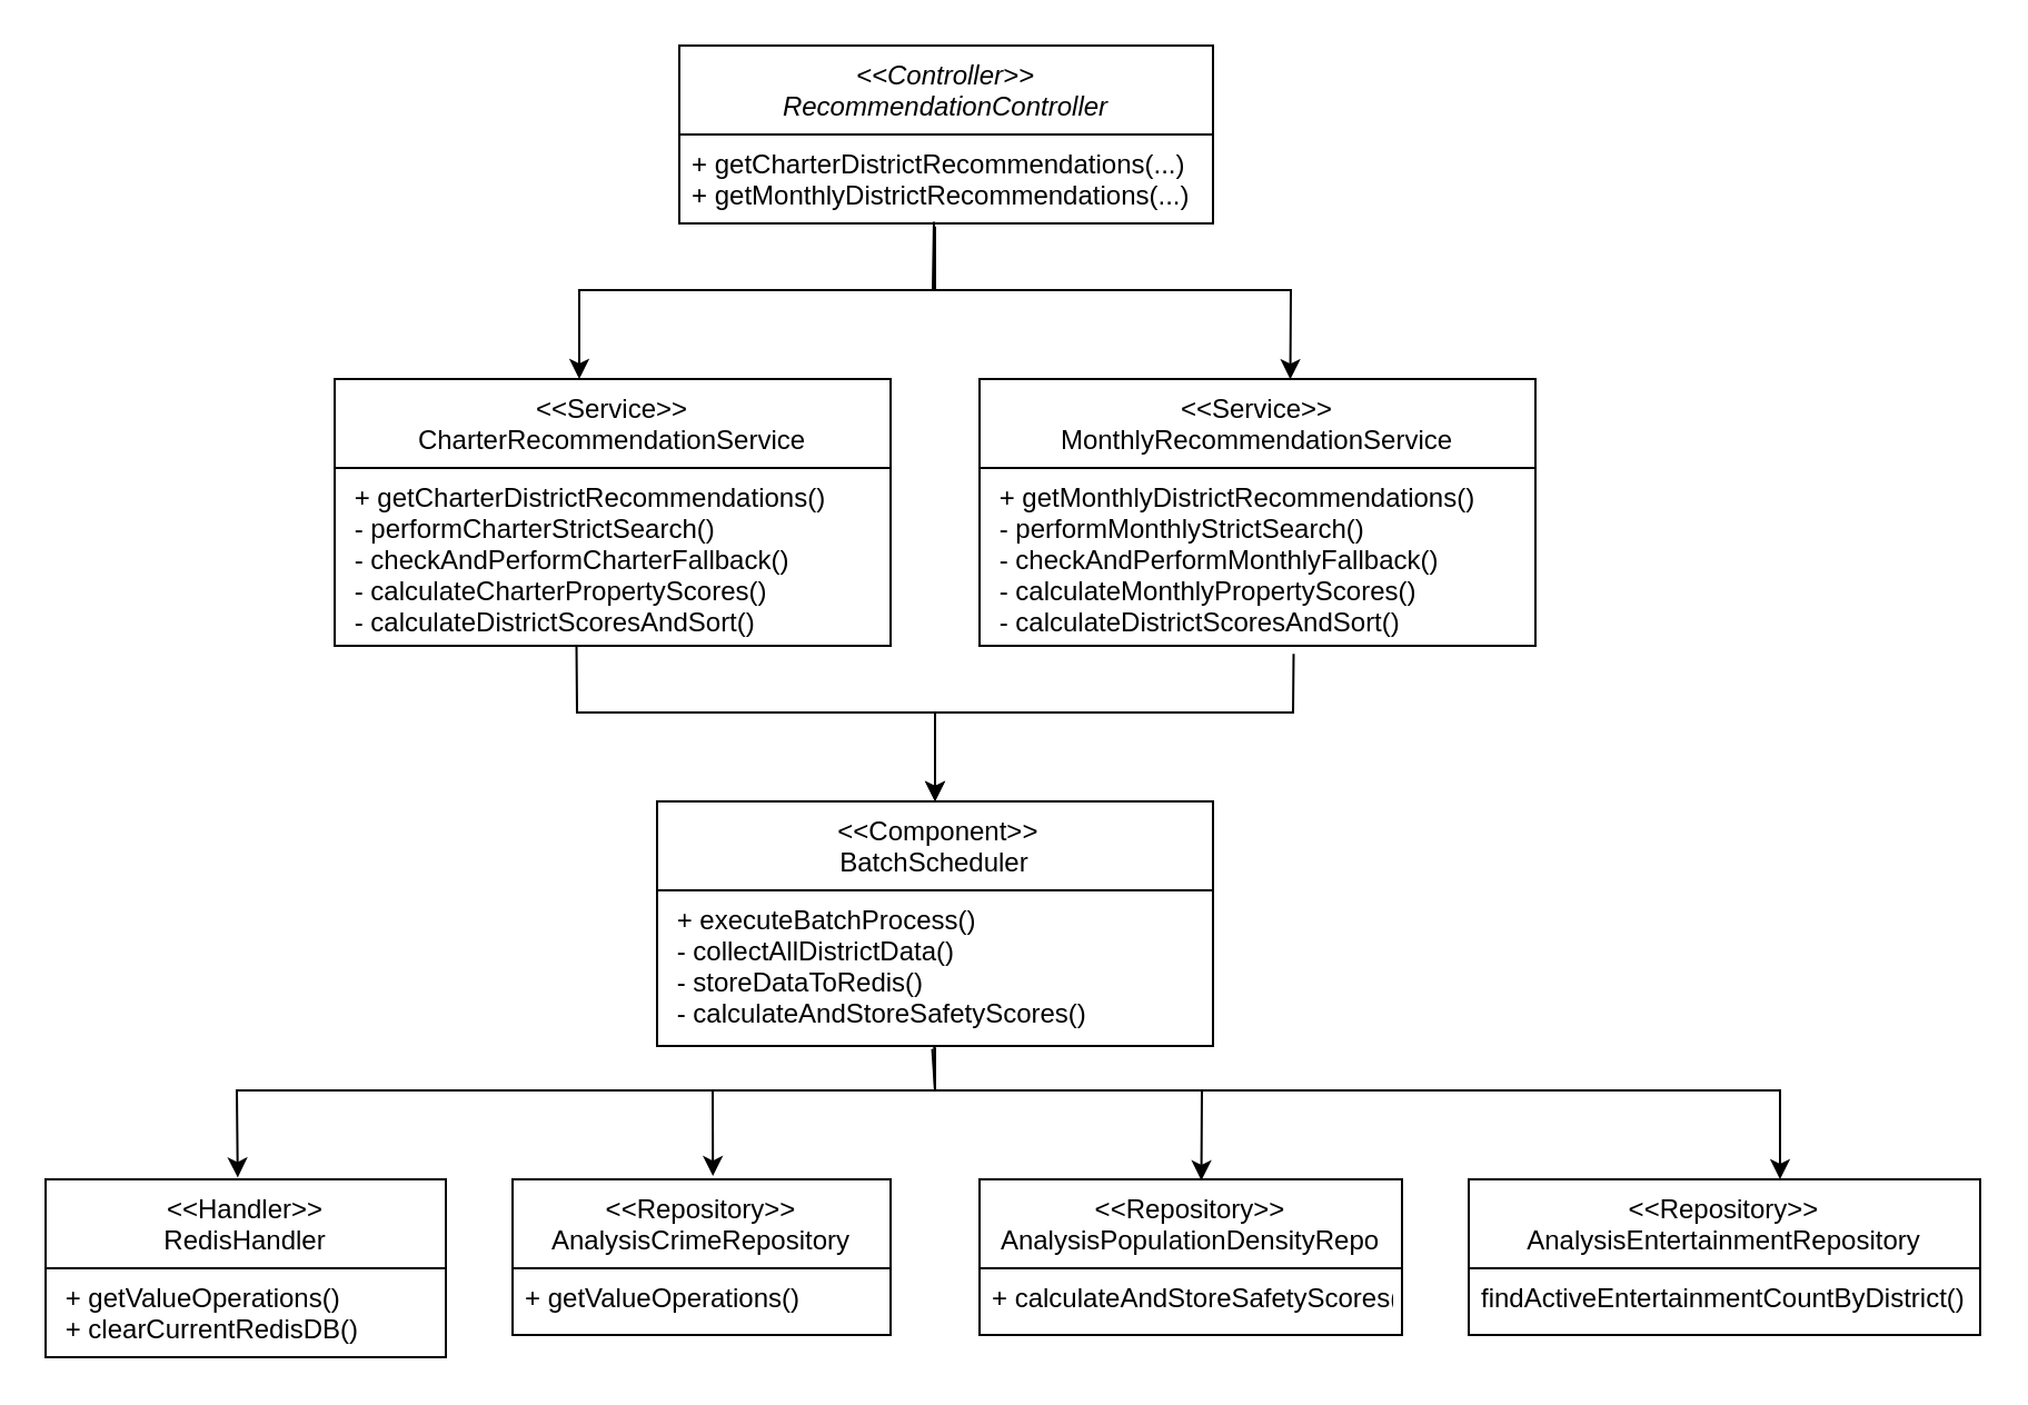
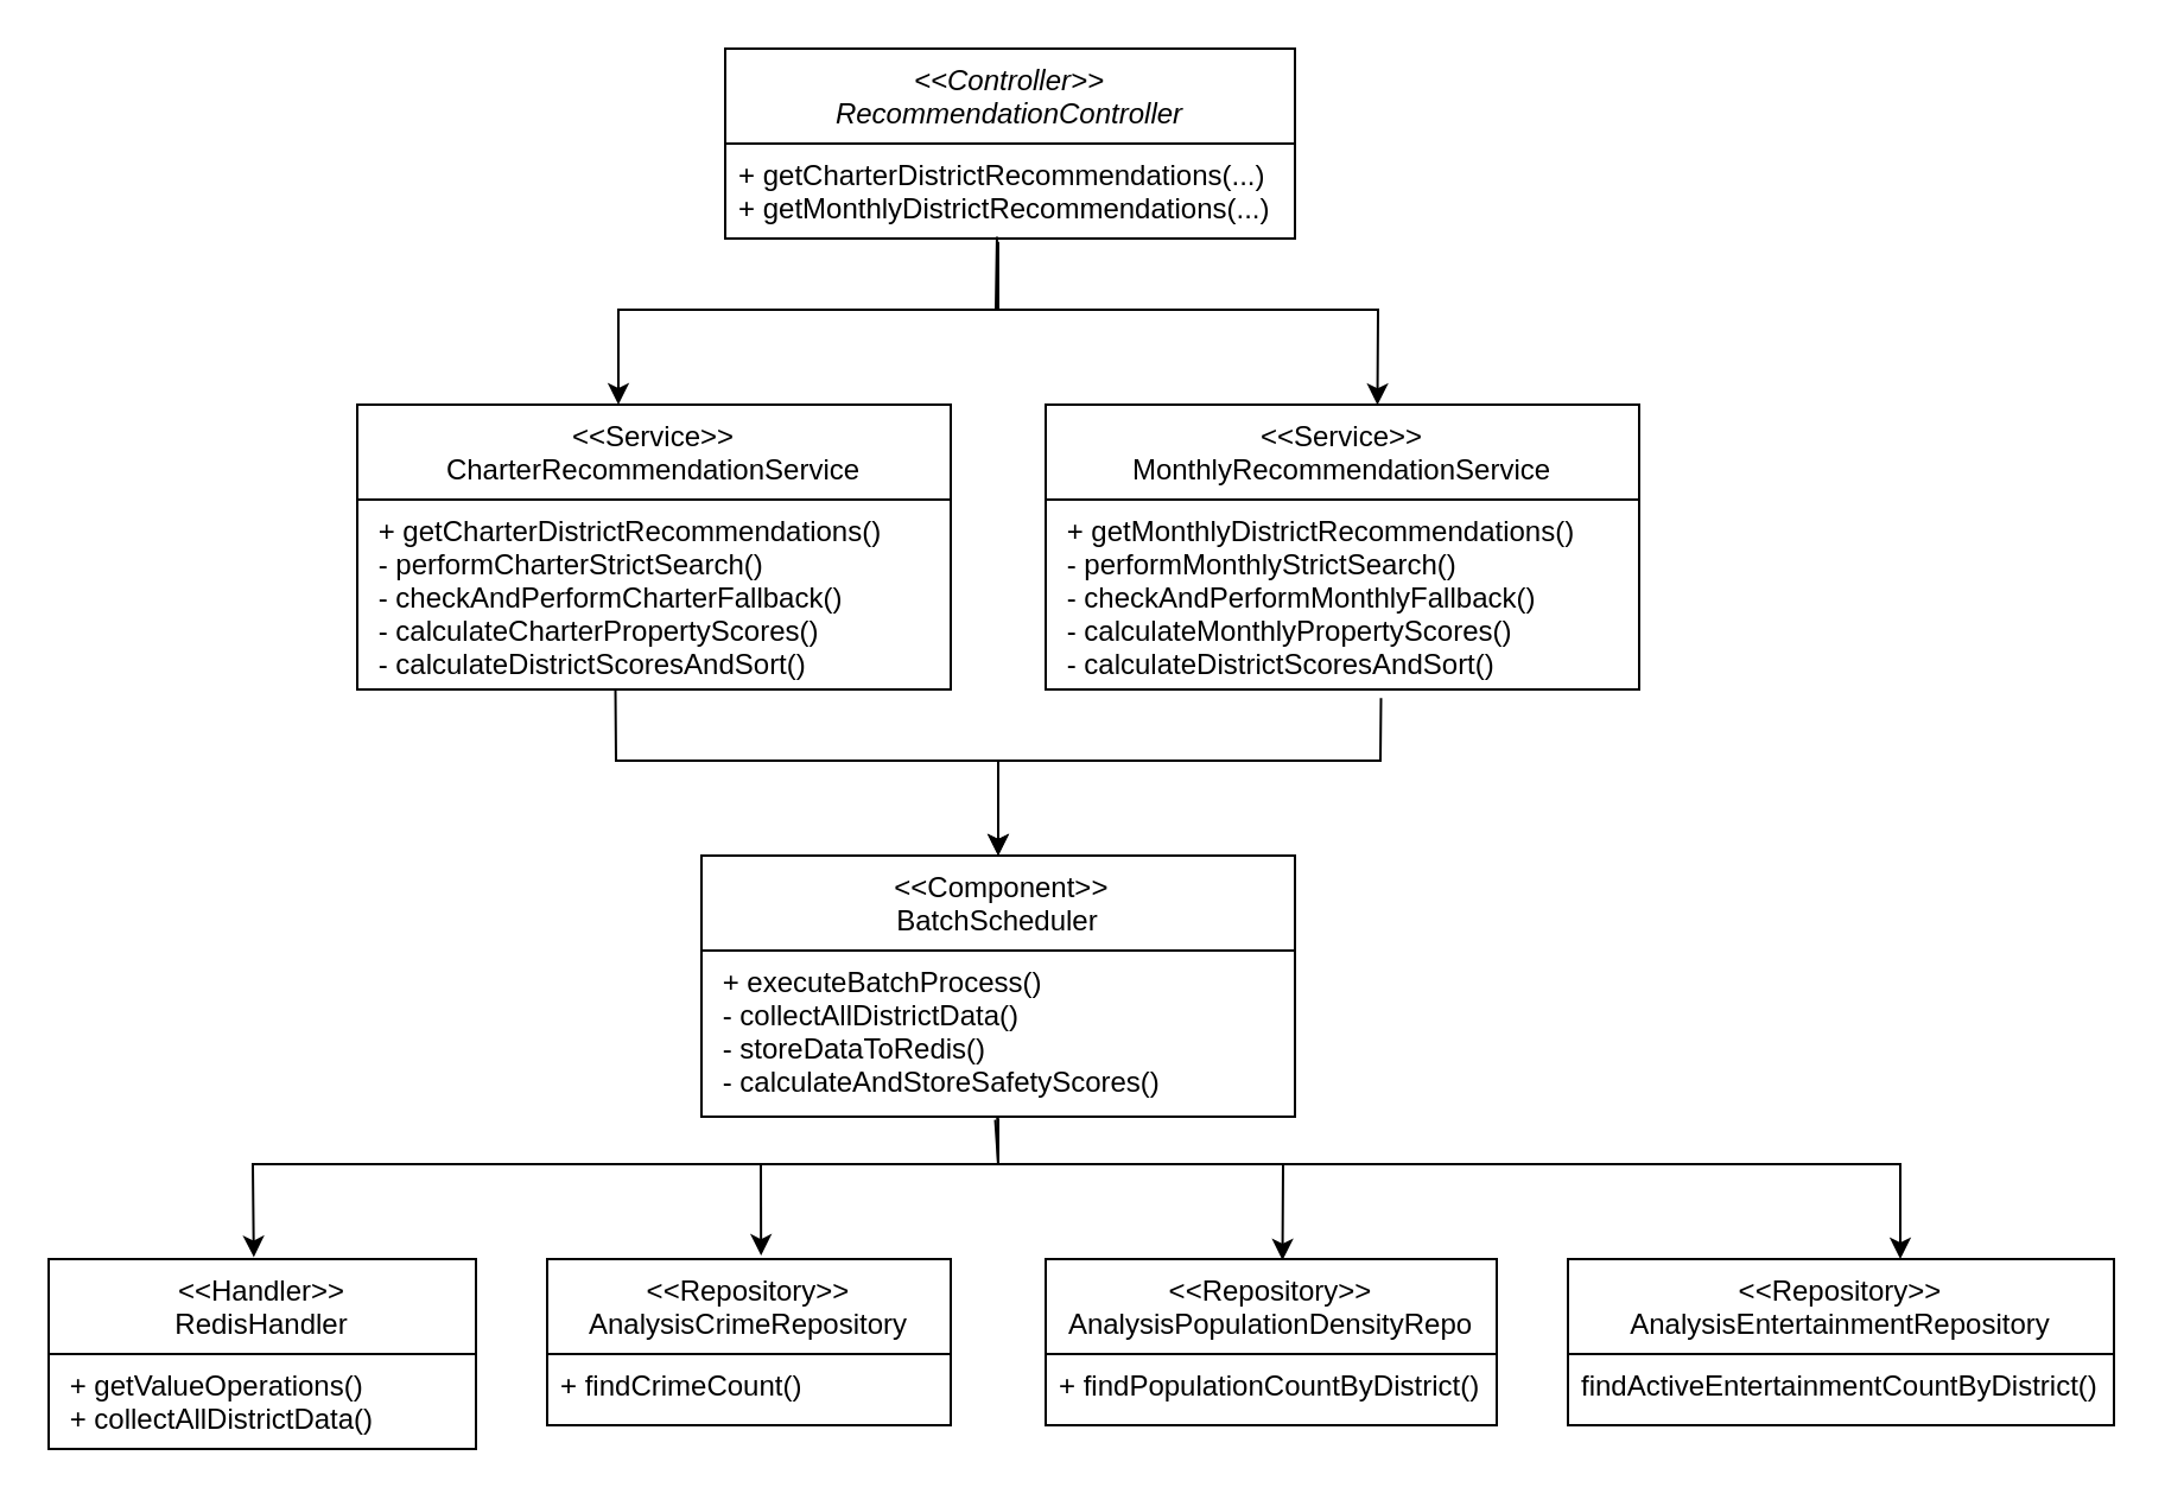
  <mxCell id="0" />
  <mxCell id="1" parent="0" />
  <mxCell id="2" value="&lt;&lt;Controller&gt;&gt;&#10;RecommendationController" style="swimlane;fontStyle=2;align=center;verticalAlign=top;childLayout=stackLayout;horizontal=1;startSize=40;horizontalStack=0;resizeParent=1;resizeLast=0;collapsible=1;marginBottom=0;rounded=0;shadow=0;strokeWidth=1;" parent="1" vertex="1"><mxGeometry x="305" y="20" width="240" height="80" as="geometry"><mxRectangle x="230" y="140" width="160" height="26" as="alternateBounds" /></mxGeometry></mxCell>
  <mxCell id="3" value="+ getCharterDistrictRecommendations(...)&#10;+ getMonthlyDistrictRecommendations(...)" style="text;align=left;verticalAlign=top;spacingLeft=4;spacingRight=4;overflow=hidden;rotatable=0;points=[[0,0.5],[1,0.5]];portConstraint=eastwest;" parent="2" vertex="1"><mxGeometry y="40" width="240" height="40" as="geometry" /></mxCell>
  <mxCell id="4" value="&lt;&lt;Service&gt;&gt;&#10;CharterRecommendationService" style="swimlane;fontStyle=0;align=center;verticalAlign=top;childLayout=stackLayout;horizontal=1;startSize=40;horizontalStack=0;resizeParent=1;resizeLast=0;collapsible=1;marginBottom=0;rounded=0;shadow=0;strokeWidth=1;" vertex="1" parent="1"><mxGeometry x="150" y="170" width="250" height="120" as="geometry"><mxRectangle x="550" y="140" width="160" height="26" as="alternateBounds" /></mxGeometry></mxCell>
  <mxCell id="5" value=" + getCharterDistrictRecommendations()&#10; - performCharterStrictSearch()&#10; - checkAndPerformCharterFallback()&#10; - calculateCharterPropertyScores()&#10; - calculateDistrictScoresAndSort() " style="text;align=left;verticalAlign=top;spacingLeft=4;spacingRight=4;overflow=hidden;rotatable=0;points=[[0,0.5],[1,0.5]];portConstraint=eastwest;" vertex="1" parent="4"><mxGeometry y="40" width="250" height="80" as="geometry" /></mxCell>
  <mxCell id="6" value="&lt;&lt;Service&gt;&gt;&#10;MonthlyRecommendationService" style="swimlane;fontStyle=0;align=center;verticalAlign=top;childLayout=stackLayout;horizontal=1;startSize=40;horizontalStack=0;resizeParent=1;resizeLast=0;collapsible=1;marginBottom=0;rounded=0;shadow=0;strokeWidth=1;" vertex="1" parent="1"><mxGeometry x="440" y="170" width="250" height="120" as="geometry"><mxRectangle x="550" y="140" width="160" height="26" as="alternateBounds" /></mxGeometry></mxCell>
  <mxCell id="7" value=" + getMonthlyDistrictRecommendations()&#10; - performMonthlyStrictSearch()&#10; - checkAndPerformMonthlyFallback()&#10; - calculateMonthlyPropertyScores()&#10; - calculateDistrictScoresAndSort()  " style="text;align=left;verticalAlign=top;spacingLeft=4;spacingRight=4;overflow=hidden;rotatable=0;points=[[0,0.5],[1,0.5]];portConstraint=eastwest;" vertex="1" parent="6"><mxGeometry y="40" width="250" height="80" as="geometry" /></mxCell>
  <mxCell id="8" value=" &lt;&lt;Component&gt;&gt;&#10;BatchScheduler" style="swimlane;fontStyle=0;align=center;verticalAlign=top;childLayout=stackLayout;horizontal=1;startSize=40;horizontalStack=0;resizeParent=1;resizeLast=0;collapsible=1;marginBottom=0;rounded=0;shadow=0;strokeWidth=1;" vertex="1" parent="1"><mxGeometry x="295" y="360" width="250" height="110" as="geometry"><mxRectangle x="550" y="140" width="160" height="26" as="alternateBounds" /></mxGeometry></mxCell>
  <mxCell id="9" value=" + executeBatchProcess()&#10; - collectAllDistrictData()&#10; - storeDataToRedis()&#10; - calculateAndStoreSafetyScores()" style="text;align=left;verticalAlign=top;spacingLeft=4;spacingRight=4;overflow=hidden;rotatable=0;points=[[0,0.5],[1,0.5]];portConstraint=eastwest;" vertex="1" parent="8"><mxGeometry y="40" width="250" height="70" as="geometry" /></mxCell>
  <mxCell id="10" value="&lt;&lt;Handler&gt;&gt;&#10;RedisHandler" style="swimlane;fontStyle=0;align=center;verticalAlign=top;childLayout=stackLayout;horizontal=1;startSize=40;horizontalStack=0;resizeParent=1;resizeLast=0;collapsible=1;marginBottom=0;rounded=0;shadow=0;strokeWidth=1;" vertex="1" parent="1"><mxGeometry x="20" y="530" width="180" height="80" as="geometry"><mxRectangle x="550" y="140" width="160" height="26" as="alternateBounds" /></mxGeometry></mxCell>
- <mxCell id="11" value=" + getValueOperations()&#10; + clearCurrentRedisDB()" style="text;align=left;verticalAlign=top;spacingLeft=4;spacingRight=4;overflow=hidden;rotatable=0;points=[[0,0.5],[1,0.5]];portConstraint=eastwest;" vertex="1" parent="10"><mxGeometry y="40" width="180" height="40" as="geometry" /></mxCell>
+ <mxCell id="11" value=" + getValueOperations()&#10; + collectAllDistrictData()" style="text;align=left;verticalAlign=top;spacingLeft=4;spacingRight=4;overflow=hidden;rotatable=0;points=[[0,0.5],[1,0.5]];portConstraint=eastwest;" vertex="1" parent="10"><mxGeometry y="40" width="180" height="40" as="geometry" /></mxCell>
  <mxCell id="12" value="&lt;&lt;Repository&gt;&gt;&#10;AnalysisCrimeRepository" style="swimlane;fontStyle=0;align=center;verticalAlign=top;childLayout=stackLayout;horizontal=1;startSize=40;horizontalStack=0;resizeParent=1;resizeLast=0;collapsible=1;marginBottom=0;rounded=0;shadow=0;strokeWidth=1;" vertex="1" parent="1"><mxGeometry x="230" y="530" width="170" height="70" as="geometry"><mxRectangle x="550" y="140" width="160" height="26" as="alternateBounds" /></mxGeometry></mxCell>
- <mxCell id="13" value="+ getValueOperations() " style="text;align=left;verticalAlign=top;spacingLeft=4;spacingRight=4;overflow=hidden;rotatable=0;points=[[0,0.5],[1,0.5]];portConstraint=eastwest;" vertex="1" parent="12"><mxGeometry y="40" width="170" height="30" as="geometry" /></mxCell>
+ <mxCell id="13" value="+ findCrimeCount() " style="text;align=left;verticalAlign=top;spacingLeft=4;spacingRight=4;overflow=hidden;rotatable=0;points=[[0,0.5],[1,0.5]];portConstraint=eastwest;" vertex="1" parent="12"><mxGeometry y="40" width="170" height="30" as="geometry" /></mxCell>
  <mxCell id="14" value="&lt;&lt;Repository&gt;&gt; &#10;AnalysisPopulationDensityRepo" style="swimlane;fontStyle=0;align=center;verticalAlign=top;childLayout=stackLayout;horizontal=1;startSize=40;horizontalStack=0;resizeParent=1;resizeLast=0;collapsible=1;marginBottom=0;rounded=0;shadow=0;strokeWidth=1;" vertex="1" parent="1"><mxGeometry x="440" y="530" width="190" height="70" as="geometry"><mxRectangle x="550" y="140" width="160" height="26" as="alternateBounds" /></mxGeometry></mxCell>
- <mxCell id="15" value="+ calculateAndStoreSafetyScores()" style="text;align=left;verticalAlign=top;spacingLeft=4;spacingRight=4;overflow=hidden;rotatable=0;points=[[0,0.5],[1,0.5]];portConstraint=eastwest;" vertex="1" parent="14"><mxGeometry y="40" width="190" height="30" as="geometry" /></mxCell>
+ <mxCell id="15" value="+ findPopulationCountByDistrict()" style="text;align=left;verticalAlign=top;spacingLeft=4;spacingRight=4;overflow=hidden;rotatable=0;points=[[0,0.5],[1,0.5]];portConstraint=eastwest;" vertex="1" parent="14"><mxGeometry y="40" width="190" height="30" as="geometry" /></mxCell>
  <mxCell id="16" value="&lt;&lt;Repository&gt;&gt; &#10;AnalysisEntertainmentRepository" style="swimlane;fontStyle=0;align=center;verticalAlign=top;childLayout=stackLayout;horizontal=1;startSize=40;horizontalStack=0;resizeParent=1;resizeLast=0;collapsible=1;marginBottom=0;rounded=0;shadow=0;strokeWidth=1;" vertex="1" parent="1"><mxGeometry x="660" y="530" width="230" height="70" as="geometry"><mxRectangle x="550" y="140" width="160" height="26" as="alternateBounds" /></mxGeometry></mxCell>
  <mxCell id="17" value="findActiveEntertainmentCountByDistrict()" style="text;align=left;verticalAlign=top;spacingLeft=4;spacingRight=4;overflow=hidden;rotatable=0;points=[[0,0.5],[1,0.5]];portConstraint=eastwest;" vertex="1" parent="16"><mxGeometry y="40" width="230" height="30" as="geometry" /></mxCell>
  <mxCell id="18" value="" style="endArrow=classic;html=1;rounded=0;exitX=0.435;exitY=0.995;exitDx=0;exitDy=0;exitPerimeter=0;entryX=0.5;entryY=0;entryDx=0;entryDy=0;" edge="1" parent="1" source="5" target="8"><mxGeometry width="50" height="50" relative="1" as="geometry"><mxPoint x="470" y="480" as="sourcePoint" /><mxPoint x="520" y="430" as="targetPoint" /><Array as="points"><mxPoint x="259" y="320" /><mxPoint x="420" y="320" /></Array></mxGeometry></mxCell>
  <mxCell id="19" value="" style="endArrow=classic;html=1;rounded=0;exitX=0.565;exitY=1.045;exitDx=0;exitDy=0;exitPerimeter=0;entryX=0.5;entryY=0;entryDx=0;entryDy=0;" edge="1" parent="1" source="7" target="8"><mxGeometry width="50" height="50" relative="1" as="geometry"><mxPoint x="420" y="330" as="sourcePoint" /><mxPoint x="581" y="400" as="targetPoint" /><Array as="points"><mxPoint x="581" y="320" /><mxPoint x="420" y="320" /></Array></mxGeometry></mxCell>
  <mxCell id="20" value="" style="endArrow=classic;html=1;rounded=0;exitX=0.477;exitY=0.98;exitDx=0;exitDy=0;exitPerimeter=0;" edge="1" parent="1" source="3"><mxGeometry width="50" height="50" relative="1" as="geometry"><mxPoint x="500" y="130" as="sourcePoint" /><mxPoint x="260" y="170" as="targetPoint" /><Array as="points"><mxPoint x="419" y="130" /><mxPoint x="260" y="130" /></Array></mxGeometry></mxCell>
  <mxCell id="21" value="" style="endArrow=classic;html=1;rounded=0;exitX=0.479;exitY=1.033;exitDx=0;exitDy=0;exitPerimeter=0;entryX=0.559;entryY=0.001;entryDx=0;entryDy=0;entryPerimeter=0;" edge="1" parent="1" source="3" target="6"><mxGeometry width="50" height="50" relative="1" as="geometry"><mxPoint x="569" y="130" as="sourcePoint" /><mxPoint x="410" y="201" as="targetPoint" /><Array as="points"><mxPoint x="420" y="130" /><mxPoint x="580" y="130" /></Array></mxGeometry></mxCell>
  <mxCell id="22" value="" style="endArrow=classic;html=1;rounded=0;exitX=0.499;exitY=1.001;exitDx=0;exitDy=0;exitPerimeter=0;entryX=0.48;entryY=-0.01;entryDx=0;entryDy=0;entryPerimeter=0;" edge="1" parent="1" source="9" target="10"><mxGeometry width="50" height="50" relative="1" as="geometry"><mxPoint x="350" y="510" as="sourcePoint" /><mxPoint x="400" y="460" as="targetPoint" /><Array as="points"><mxPoint x="420" y="490" /><mxPoint x="106" y="490" /></Array></mxGeometry></mxCell>
  <mxCell id="23" value="" style="endArrow=classic;html=1;rounded=0;exitX=0.499;exitY=1.001;exitDx=0;exitDy=0;exitPerimeter=0;entryX=0.53;entryY=-0.021;entryDx=0;entryDy=0;entryPerimeter=0;" edge="1" parent="1" target="12"><mxGeometry width="50" height="50" relative="1" as="geometry"><mxPoint x="420" y="471" as="sourcePoint" /><mxPoint x="106" y="530" as="targetPoint" /><Array as="points"><mxPoint x="420" y="490" /><mxPoint x="320" y="490" /></Array></mxGeometry></mxCell>
  <mxCell id="24" value="" style="endArrow=classic;html=1;rounded=0;exitX=0.499;exitY=1.004;exitDx=0;exitDy=0;exitPerimeter=0;entryX=0.525;entryY=0.007;entryDx=0;entryDy=0;entryPerimeter=0;" edge="1" parent="1" source="9" target="14"><mxGeometry width="50" height="50" relative="1" as="geometry"><mxPoint x="490" y="490" as="sourcePoint" /><mxPoint x="390" y="548" as="targetPoint" /><Array as="points"><mxPoint x="420" y="490" /><mxPoint x="540" y="490" /></Array></mxGeometry></mxCell>
  <mxCell id="25" value="" style="endArrow=classic;html=1;rounded=0;exitX=0.495;exitY=1.019;exitDx=0;exitDy=0;exitPerimeter=0;entryX=0.525;entryY=0.007;entryDx=0;entryDy=0;entryPerimeter=0;" edge="1" parent="1" source="9"><mxGeometry width="50" height="50" relative="1" as="geometry"><mxPoint x="680" y="470" as="sourcePoint" /><mxPoint x="800" y="530" as="targetPoint" /><Array as="points"><mxPoint x="420" y="490" /><mxPoint x="800" y="490" /></Array></mxGeometry></mxCell>
